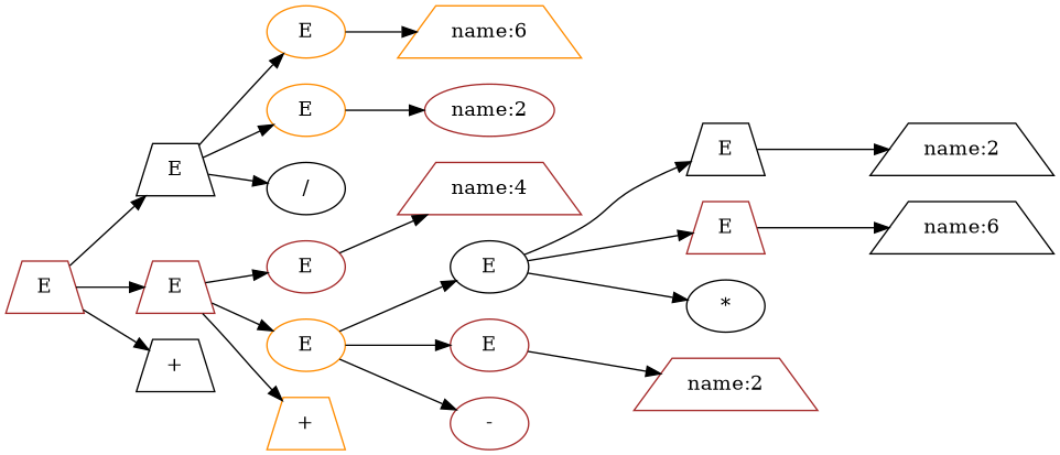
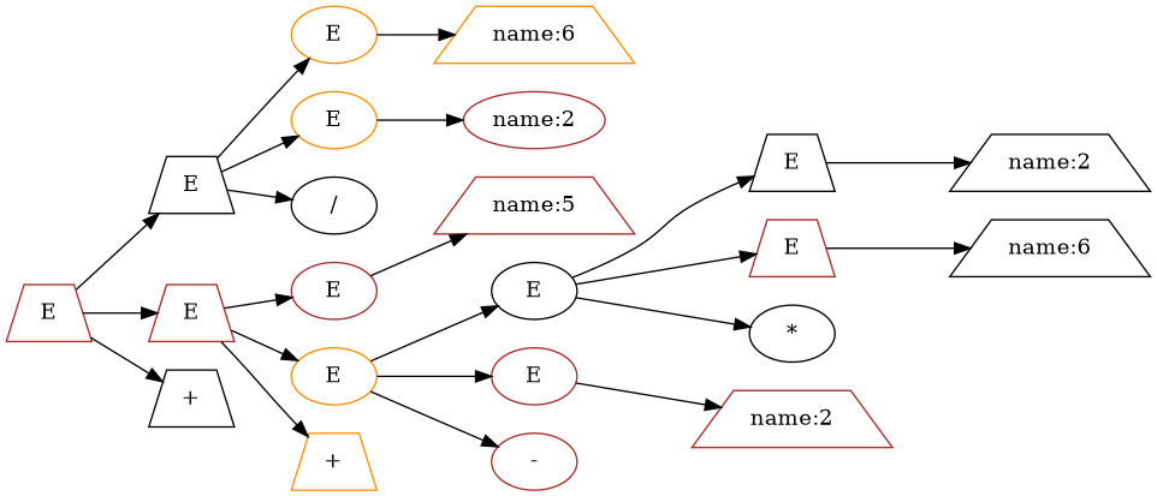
  digraph {
    ordering=out
    rankdir=LR
    node [color=brown shape=trapezium]
    n1 [label="name:6" color=darkorange]
    n2 [label=E color=darkorange shape=ellipse]
    n3 [label="name:2" shape=ellipse]
    n4 [label=E color=darkorange shape=ellipse]
    n5 [label="/" color=black shape=ellipse]
    n6 [label=E color=black]
-   n7 [label="name:4"]
+   n7 [label="name:5"]
    n8 [label=E shape=ellipse]
    n9 [label="name:2" color=black]
    n10 [label=E color=black]
    n11 [label="name:6" color=black]
    n12 [label=E]
    n13 [label="*" color=black shape=ellipse]
    n14 [label=E color=black shape=ellipse]
    n15 [label="name:2"]
    n16 [label=E shape=ellipse]
    n17 [label="-" shape=ellipse]
    n18 [label=E color=darkorange shape=ellipse]
    n19 [label="+" color=darkorange]
    n20 [label=E]
    n21 [label="+" color=black]
    n22 [label=E]
    n2 -> n1
    n4 -> n3
    n6 -> n2
    n6 -> n4
    n6 -> n5
    n8 -> n7
    n10 -> n9
    n12 -> n11
    n14 -> n10
    n14 -> n12
    n14 -> n13
    n16 -> n15
    n18 -> n14
    n18 -> n16
    n18 -> n17
    n20 -> n8
    n20 -> n18
    n20 -> n19
    n22 -> n6
    n22 -> n20
    n22 -> n21
  }
